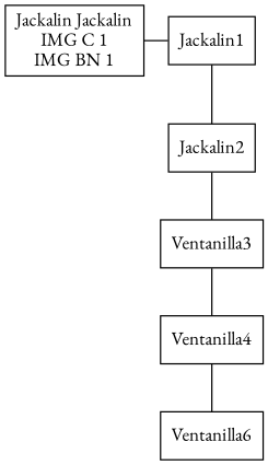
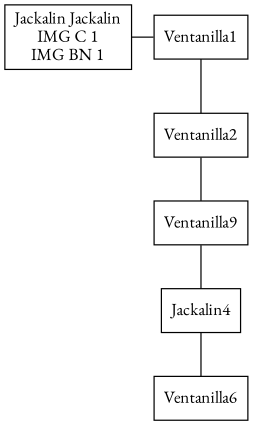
  digraph {
    fontname="EB Garamond"
    rankdir=TB
    node [fontname="EB Garamond" shape=box]
    edge [arrowhead=none fontname="EB Garamond"]
-   n1 [label=Jackalin1]
+   n1 [label=Ventanilla1]
    n2 [label="Jackalin Jackalin\nIMG C 1\nIMG BN 1"]
-   n3 [label=Jackalin2]
-   n4 [label=Ventanilla3]
-   n5 [label=Ventanilla4]
+   n3 [label=Ventanilla2]
+   n4 [label=Ventanilla9]
+   n5 [label=Jackalin4]
    n6 [label=Ventanilla6]
    subgraph sub_1 {
      rank=same
      n1
      n2
    }
    n1 -> n3
    n2 -> n1
    n3 -> n4
    n4 -> n5
    n5 -> n6
  }
